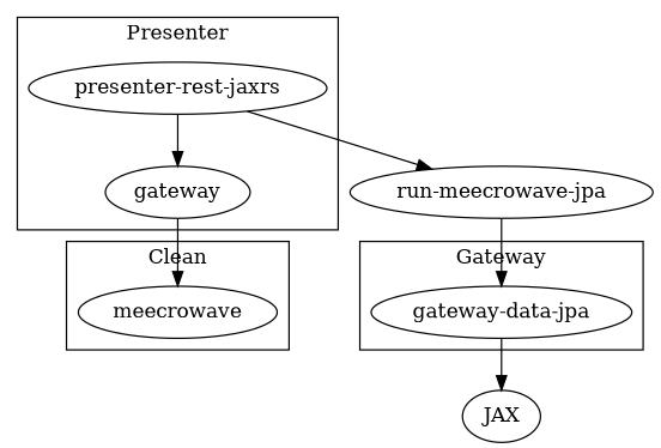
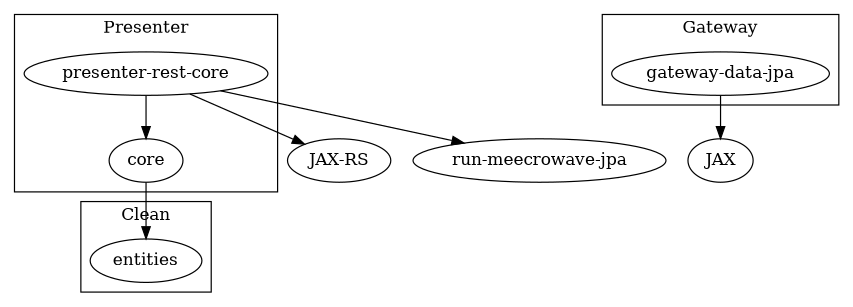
  digraph {
-   "presenter-rest-jaxrs"
-   core [label=gateway]
-   entities [label=meecrowave]
+   "presenter-rest-jaxrs" [label="presenter-rest-core"]
+   core
+   entities
    "gateway-data-jpa"
+   "JAX-RS"
    "run-meecrowave-jpa"
    n7 [label=JAX]
    subgraph cluster_1 {
      label=Presenter
      "presenter-rest-jaxrs"
      core
    }
    subgraph cluster_2 {
      label=Clean
      entities
    }
    subgraph cluster_3 {
      label=Gateway
      "gateway-data-jpa"
    }
    "presenter-rest-jaxrs" -> core
+   "presenter-rest-jaxrs" -> "JAX-RS"
    "presenter-rest-jaxrs" -> "run-meecrowave-jpa"
    core -> entities
    "gateway-data-jpa" -> n7
-   "run-meecrowave-jpa" -> "gateway-data-jpa"
  }
